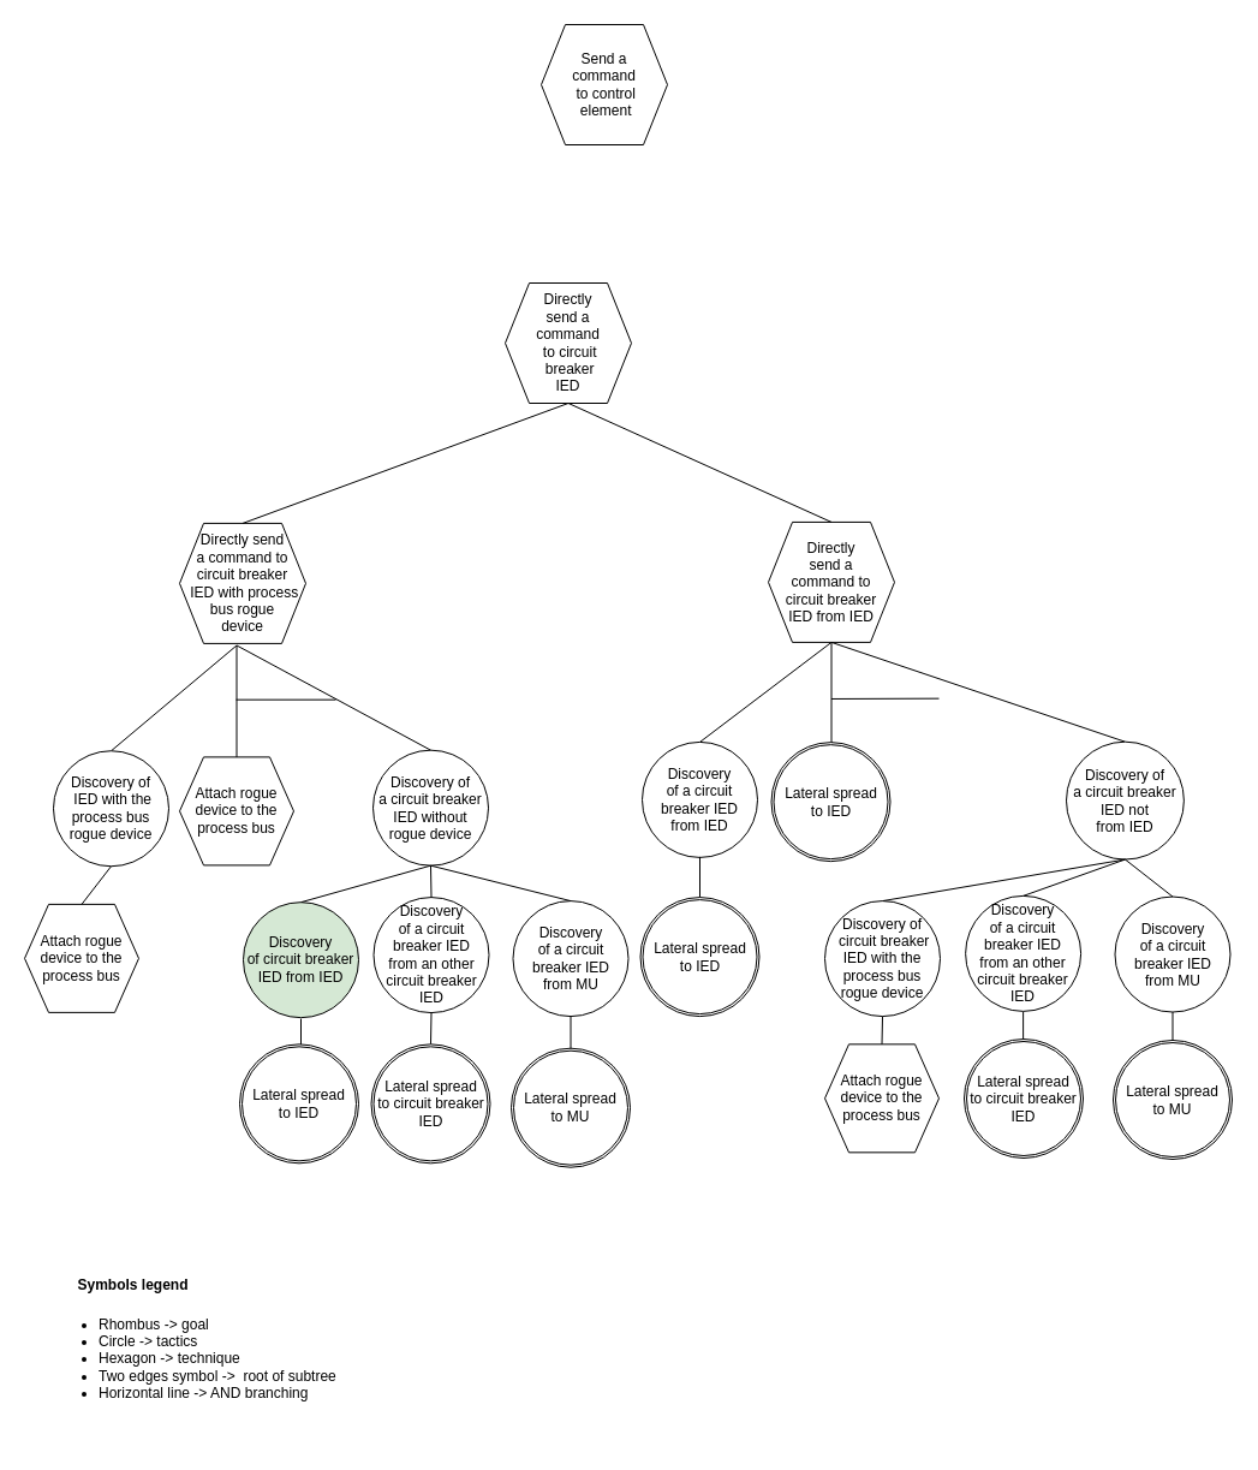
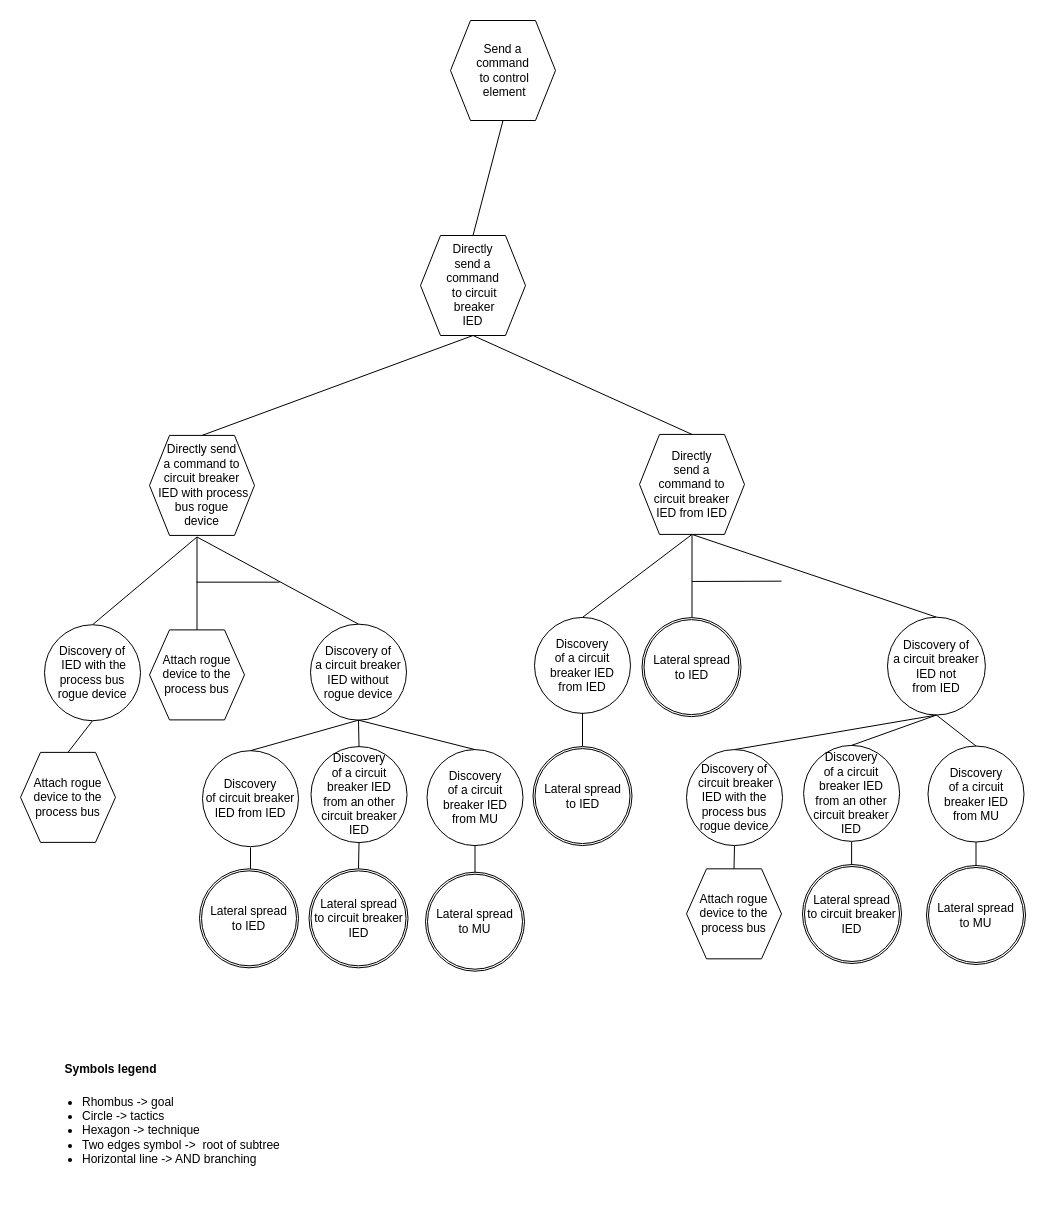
  <mxCell id="0" />
  <mxCell id="1" parent="0" />
+ <mxCell id="2" value="" style="endArrow=none;html=1;rounded=0;exitX=0.5;exitY=0;exitDx=0;exitDy=0;entryX=0.5;entryY=1;entryDx=0;entryDy=0;" parent="1" source="4" target="3" edge="1"><mxGeometry width="50" height="50" relative="1" as="geometry"><mxPoint x="-1207.25" y="202.5" as="sourcePoint" /><mxPoint x="-712" y="145" as="targetPoint" /><Array as="points" /></mxGeometry></mxCell>
  <mxCell id="3" value="&lt;span style=&quot;font-family: &amp;#34;helvetica&amp;#34;&quot;&gt;Send a&lt;/span&gt;&lt;br style=&quot;font-family: &amp;#34;helvetica&amp;#34;&quot;&gt;&lt;span style=&quot;font-family: &amp;#34;helvetica&amp;#34;&quot;&gt;command&lt;/span&gt;&lt;br style=&quot;font-family: &amp;#34;helvetica&amp;#34;&quot;&gt;&lt;span style=&quot;font-family: &amp;#34;helvetica&amp;#34;&quot;&gt;&amp;nbsp;to control&lt;/span&gt;&lt;br style=&quot;font-family: &amp;#34;helvetica&amp;#34;&quot;&gt;&lt;span style=&quot;font-family: &amp;#34;helvetica&amp;#34;&quot;&gt;&amp;nbsp;element&lt;/span&gt;" style="shape=hexagon;perimeter=hexagonPerimeter2;whiteSpace=wrap;html=1;fixedSize=1;" parent="1" vertex="1"><mxGeometry x="450" y="20" width="105" height="100" as="geometry" /></mxCell>
  <mxCell id="4" value="Directly&lt;br&gt;send a&lt;br&gt;command&lt;br&gt;&amp;nbsp;to circuit &lt;br&gt;&amp;nbsp;breaker&lt;br&gt;IED" style="shape=hexagon;perimeter=hexagonPerimeter2;whiteSpace=wrap;html=1;fixedSize=1;" parent="1" vertex="1"><mxGeometry x="420" y="235" width="105" height="100" as="geometry" /></mxCell>
  <mxCell id="5" value="&lt;font style=&quot;font-size: 12px&quot;&gt;Symbols legend&lt;/font&gt;" style="text;strokeColor=none;fillColor=none;html=1;fontSize=24;fontStyle=1;verticalAlign=middle;align=center;" parent="1" vertex="1"><mxGeometry x="60" y="1045" width="100" height="40" as="geometry" /></mxCell>
  <mxCell id="6" value="&lt;ul&gt;&lt;li&gt;&lt;span&gt;Rhombus -&amp;gt; goal&lt;/span&gt;&lt;/li&gt;&lt;li&gt;&lt;span&gt;Circle -&amp;gt; tactics&lt;/span&gt;&lt;br&gt;&lt;/li&gt;&lt;li&gt;Hexagon -&amp;gt; technique&lt;/li&gt;&lt;li&gt;Two edges symbol -&amp;gt;&amp;nbsp; root of subtree&amp;nbsp;&lt;/li&gt;&lt;li&gt;Horizontal line -&amp;gt; AND branching&lt;/li&gt;&lt;/ul&gt;" style="text;strokeColor=none;fillColor=none;html=1;whiteSpace=wrap;verticalAlign=middle;overflow=hidden;fontSize=12;" parent="1" vertex="1"><mxGeometry x="40" y="1059.34" width="256" height="141.66" as="geometry" /></mxCell>
  <mxCell id="7" value="" style="endArrow=none;html=1;rounded=0;entryX=0.5;entryY=0;entryDx=0;entryDy=0;exitX=0.5;exitY=1;exitDx=0;exitDy=0;" parent="1" source="9" target="8" edge="1"><mxGeometry width="50" height="50" relative="1" as="geometry"><mxPoint x="506" y="540" as="sourcePoint" /><mxPoint x="249.25" y="506.5" as="targetPoint" /><Array as="points" /></mxGeometry></mxCell>
  <mxCell id="8" value="Discovery&lt;br&gt;of a circuit breaker IED &lt;br&gt;from IED" style="ellipse;whiteSpace=wrap;html=1;aspect=fixed;" parent="1" vertex="1"><mxGeometry x="534" y="616.91" width="96" height="96" as="geometry" /></mxCell>
  <mxCell id="9" value="Directly&lt;br&gt;send a&lt;br&gt;command to&lt;br&gt;circuit breaker&lt;br&gt;IED from IED" style="shape=hexagon;perimeter=hexagonPerimeter2;whiteSpace=wrap;html=1;fixedSize=1;" parent="1" vertex="1"><mxGeometry x="639" y="433.91" width="105" height="100" as="geometry" /></mxCell>
  <mxCell id="10" value="" style="endArrow=none;html=1;rounded=0;entryX=0.5;entryY=0;entryDx=0;entryDy=0;exitX=0.5;exitY=1;exitDx=0;exitDy=0;fontStyle=1" parent="1" source="4" target="9" edge="1"><mxGeometry width="50" height="50" relative="1" as="geometry"><mxPoint x="697" y="342.25" as="sourcePoint" /><mxPoint x="582.5" y="372.25" as="targetPoint" /></mxGeometry></mxCell>
  <mxCell id="11" value="" style="endArrow=none;html=1;rounded=0;entryX=0.5;entryY=0;entryDx=0;entryDy=0;exitX=0.5;exitY=1;exitDx=0;exitDy=0;" parent="1" source="9" edge="1"><mxGeometry width="50" height="50" relative="1" as="geometry"><mxPoint x="206" y="554.59" as="sourcePoint" /><mxPoint x="691.5" y="627.82" as="targetPoint" /></mxGeometry></mxCell>
  <mxCell id="12" value="" style="endArrow=none;html=1;rounded=0;exitX=0.5;exitY=1;exitDx=0;exitDy=0;entryX=0.5;entryY=0;entryDx=0;entryDy=0;" parent="1" source="9" target="17" edge="1"><mxGeometry width="50" height="50" relative="1" as="geometry"><mxPoint x="206" y="554.59" as="sourcePoint" /><mxPoint x="803.5" y="616.05" as="targetPoint" /></mxGeometry></mxCell>
  <mxCell id="13" value="Attach rogue device to the process bus" style="shape=hexagon;perimeter=hexagonPerimeter2;whiteSpace=wrap;html=1;fixedSize=1;" parent="1" vertex="1"><mxGeometry x="686" y="868.34" width="95" height="90" as="geometry" /></mxCell>
  <mxCell id="14" value="Discovery of&lt;br&gt;&amp;nbsp;circuit breaker &lt;br&gt;IED with the process bus rogue device" style="ellipse;whiteSpace=wrap;html=1;aspect=fixed;" parent="1" vertex="1"><mxGeometry x="686" y="749.08" width="96" height="96" as="geometry" /></mxCell>
  <mxCell id="15" value="" style="endArrow=none;html=1;rounded=0;entryX=0.5;entryY=0;entryDx=0;entryDy=0;exitX=0.5;exitY=1;exitDx=0;exitDy=0;" parent="1" source="14" target="13" edge="1"><mxGeometry width="50" height="50" relative="1" as="geometry"><mxPoint x="698.13" y="788.15" as="sourcePoint" /><mxPoint x="735.63" y="817.15" as="targetPoint" /></mxGeometry></mxCell>
  <mxCell id="16" value="" style="endArrow=none;html=1;rounded=0;" parent="1" edge="1"><mxGeometry width="50" height="50" relative="1" as="geometry"><mxPoint x="691.5" y="580.97" as="sourcePoint" /><mxPoint x="781" y="580.66" as="targetPoint" /></mxGeometry></mxCell>
  <mxCell id="17" value="Discovery of&lt;br&gt;a circuit breaker IED not &lt;br&gt;from IED" style="ellipse;whiteSpace=wrap;html=1;aspect=fixed;" parent="1" vertex="1"><mxGeometry x="887" y="616.67" width="97.88" height="97.88" as="geometry" /></mxCell>
  <mxCell id="18" value="" style="endArrow=none;html=1;rounded=0;exitX=0.5;exitY=0;exitDx=0;exitDy=0;entryX=0.5;entryY=1;entryDx=0;entryDy=0;" parent="1" source="14" target="17" edge="1"><mxGeometry width="50" height="50" relative="1" as="geometry"><mxPoint x="638" y="786.19" as="sourcePoint" /><mxPoint x="757.06" y="747.07" as="targetPoint" /><Array as="points" /></mxGeometry></mxCell>
  <mxCell id="19" value="" style="endArrow=none;html=1;rounded=0;exitX=0.5;exitY=1;exitDx=0;exitDy=0;entryX=0.5;entryY=0;entryDx=0;entryDy=0;" parent="1" source="20" edge="1"><mxGeometry width="50" height="50" relative="1" as="geometry"><mxPoint x="751.12" y="582.88" as="sourcePoint" /><mxPoint x="851.12" y="864" as="targetPoint" /></mxGeometry></mxCell>
  <mxCell id="20" value="Discovery&lt;br&gt;of a circuit breaker IED &lt;br&gt;from an other circuit breaker IED" style="ellipse;whiteSpace=wrap;html=1;aspect=fixed;" parent="1" vertex="1"><mxGeometry x="803.12" y="744.88" width="96" height="96" as="geometry" /></mxCell>
  <mxCell id="21" value="" style="endArrow=none;html=1;rounded=0;startArrow=none;entryX=0.5;entryY=0;entryDx=0;entryDy=0;exitX=0.5;exitY=1;exitDx=0;exitDy=0;" parent="1" source="17" target="20" edge="1"><mxGeometry width="50" height="50" relative="1" as="geometry"><mxPoint x="851" y="740.32" as="sourcePoint" /><mxPoint x="754" y="777.74" as="targetPoint" /><Array as="points" /></mxGeometry></mxCell>
  <mxCell id="22" value="" style="endArrow=none;html=1;rounded=0;exitX=0.5;exitY=1;exitDx=0;exitDy=0;entryX=0.5;entryY=0;entryDx=0;entryDy=0;" parent="1" source="23" target="57" edge="1"><mxGeometry width="50" height="50" relative="1" as="geometry"><mxPoint x="1082.5" y="866.64" as="sourcePoint" /><mxPoint x="975.5" y="870.65" as="targetPoint" /></mxGeometry></mxCell>
  <mxCell id="23" value="Discovery&lt;br&gt;of a circuit breaker IED &lt;br&gt;from MU" style="ellipse;whiteSpace=wrap;html=1;aspect=fixed;" parent="1" vertex="1"><mxGeometry x="927.5" y="745.53" width="96" height="96" as="geometry" /></mxCell>
  <mxCell id="24" value="" style="endArrow=none;html=1;rounded=0;startArrow=none;entryX=0.5;entryY=0;entryDx=0;entryDy=0;exitX=0.5;exitY=1;exitDx=0;exitDy=0;" parent="1" source="17" target="23" edge="1"><mxGeometry width="50" height="50" relative="1" as="geometry"><mxPoint x="811" y="697.4" as="sourcePoint" /><mxPoint x="876" y="775.88" as="targetPoint" /><Array as="points" /></mxGeometry></mxCell>
  <mxCell id="25" value="Directly send &lt;br&gt;a command to &lt;br&gt;circuit breaker &lt;br&gt;&amp;nbsp;IED with process &lt;br&gt;bus rogue &lt;br&gt;device" style="shape=hexagon;perimeter=hexagonPerimeter2;whiteSpace=wrap;html=1;fixedSize=1;" parent="1" vertex="1"><mxGeometry x="149" y="434.91" width="105" height="100" as="geometry" /></mxCell>
  <mxCell id="26" value="" style="endArrow=none;html=1;rounded=0;entryX=0.5;entryY=0;entryDx=0;entryDy=0;exitX=0.5;exitY=1;exitDx=0;exitDy=0;fontStyle=1" parent="1" source="4" target="25" edge="1"><mxGeometry width="50" height="50" relative="1" as="geometry"><mxPoint x="957" y="333.63" as="sourcePoint" /><mxPoint x="598" y="368.04" as="targetPoint" /></mxGeometry></mxCell>
  <mxCell id="27" value="" style="endArrow=none;html=1;rounded=0;fontStyle=1;entryX=0.5;entryY=0;entryDx=0;entryDy=0;exitX=0.5;exitY=1;exitDx=0;exitDy=0;" parent="1" target="29" edge="1"><mxGeometry width="50" height="50" relative="1" as="geometry"><mxPoint x="196.5" y="536.49" as="sourcePoint" /><mxPoint x="305" y="442.49" as="targetPoint" /></mxGeometry></mxCell>
  <mxCell id="28" value="Attach rogue device to the process bus" style="shape=hexagon;perimeter=hexagonPerimeter2;whiteSpace=wrap;html=1;fixedSize=1;" parent="1" vertex="1"><mxGeometry x="20" y="751.88" width="95" height="90" as="geometry" /></mxCell>
  <mxCell id="29" value="Discovery of&lt;br&gt;&amp;nbsp;IED with the process bus rogue device" style="ellipse;whiteSpace=wrap;html=1;aspect=fixed;" parent="1" vertex="1"><mxGeometry x="44" y="624.24" width="96" height="96" as="geometry" /></mxCell>
  <mxCell id="30" value="" style="endArrow=none;html=1;rounded=0;entryX=0.5;entryY=0;entryDx=0;entryDy=0;exitX=0.5;exitY=1;exitDx=0;exitDy=0;" parent="1" source="29" target="28" edge="1"><mxGeometry width="50" height="50" relative="1" as="geometry"><mxPoint x="138" y="800.35" as="sourcePoint" /><mxPoint x="138" y="813.35" as="targetPoint" /></mxGeometry></mxCell>
  <mxCell id="31" value="Discovery of&lt;br&gt;a circuit breaker IED without rogue device" style="ellipse;whiteSpace=wrap;html=1;aspect=fixed;" parent="1" vertex="1"><mxGeometry x="310" y="623.66" width="96" height="96" as="geometry" /></mxCell>
  <mxCell id="32" value="" style="endArrow=none;html=1;rounded=0;exitX=0.5;exitY=1;exitDx=0;exitDy=0;entryX=0.5;entryY=0;entryDx=0;entryDy=0;" parent="1" target="31" edge="1"><mxGeometry width="50" height="50" relative="1" as="geometry"><mxPoint x="196.5" y="536.49" as="sourcePoint" /><mxPoint x="381" y="592.49" as="targetPoint" /></mxGeometry></mxCell>
  <mxCell id="33" value="Attach rogue device to the process bus" style="shape=hexagon;perimeter=hexagonPerimeter2;whiteSpace=wrap;html=1;fixedSize=1;" parent="1" vertex="1"><mxGeometry x="149" y="629.4" width="95" height="90" as="geometry" /></mxCell>
  <mxCell id="34" value="" style="endArrow=none;html=1;rounded=0;entryX=0.5;entryY=0;entryDx=0;entryDy=0;exitX=0.5;exitY=1;exitDx=0;exitDy=0;" parent="1" target="33" edge="1"><mxGeometry width="50" height="50" relative="1" as="geometry"><mxPoint x="196.5" y="536.49" as="sourcePoint" /><mxPoint x="217" y="637.48" as="targetPoint" /></mxGeometry></mxCell>
  <mxCell id="35" value="" style="endArrow=none;html=1;rounded=0;" parent="1" edge="1"><mxGeometry width="50" height="50" relative="1" as="geometry"><mxPoint x="196" y="581.66" as="sourcePoint" /><mxPoint x="279" y="581.66" as="targetPoint" /></mxGeometry></mxCell>
  <mxCell id="36" value="" style="endArrow=none;html=1;rounded=0;entryX=0.5;entryY=0;entryDx=0;entryDy=0;startArrow=none;" parent="1" edge="1"><mxGeometry width="50" height="50" relative="1" as="geometry"><mxPoint x="250" y="847.05" as="sourcePoint" /><mxPoint x="250" y="874.55" as="targetPoint" /><Array as="points" /></mxGeometry></mxCell>
- <mxCell id="37" value="Discovery&lt;br&gt;of circuit breaker IED from IED" style="ellipse;whiteSpace=wrap;html=1;aspect=fixed;fillColor=#d5e8d4;" parent="1" vertex="1"><mxGeometry x="202" y="750.17" width="96" height="96" as="geometry" /></mxCell>
+ <mxCell id="37" value="Discovery&lt;br&gt;of circuit breaker IED from IED" style="ellipse;whiteSpace=wrap;html=1;aspect=fixed;" parent="1" vertex="1"><mxGeometry x="202" y="750.17" width="96" height="96" as="geometry" /></mxCell>
  <mxCell id="38" value="" style="endArrow=none;html=1;rounded=0;exitX=0.5;exitY=1;exitDx=0;exitDy=0;startArrow=none;entryX=0.5;entryY=0;entryDx=0;entryDy=0;" parent="1" source="31" target="37" edge="1"><mxGeometry width="50" height="50" relative="1" as="geometry"><mxPoint x="369" y="719.88" as="sourcePoint" /><mxPoint x="371" y="738.45" as="targetPoint" /><Array as="points" /></mxGeometry></mxCell>
  <mxCell id="39" value="" style="endArrow=none;html=1;rounded=0;exitX=0.5;exitY=1;exitDx=0;exitDy=0;" parent="1" source="40" target="47" edge="1"><mxGeometry width="50" height="50" relative="1" as="geometry"><mxPoint x="258.5" y="584.08" as="sourcePoint" /><mxPoint x="358.5" y="876.6" as="targetPoint" /></mxGeometry></mxCell>
  <mxCell id="40" value="Discovery&lt;br&gt;of a circuit breaker IED &lt;br&gt;from an other circuit breaker IED" style="ellipse;whiteSpace=wrap;html=1;aspect=fixed;" parent="1" vertex="1"><mxGeometry x="310.5" y="746.08" width="96" height="96" as="geometry" /></mxCell>
  <mxCell id="41" value="" style="endArrow=none;html=1;rounded=0;exitX=0.5;exitY=1;exitDx=0;exitDy=0;startArrow=none;entryX=0.5;entryY=0;entryDx=0;entryDy=0;" parent="1" target="40" edge="1"><mxGeometry width="50" height="50" relative="1" as="geometry"><mxPoint x="358" y="719.66" as="sourcePoint" /><mxPoint x="301" y="800" as="targetPoint" /><Array as="points" /></mxGeometry></mxCell>
  <mxCell id="42" value="" style="endArrow=none;html=1;rounded=0;exitX=0.5;exitY=1;exitDx=0;exitDy=0;entryX=0.5;entryY=0;entryDx=0;entryDy=0;" parent="1" source="43" target="50" edge="1"><mxGeometry width="50" height="50" relative="1" as="geometry"><mxPoint x="374.5" y="587.08" as="sourcePoint" /><mxPoint x="449" y="867.71" as="targetPoint" /></mxGeometry></mxCell>
  <mxCell id="43" value="Discovery&lt;br&gt;of a circuit breaker IED &lt;br&gt;from MU" style="ellipse;whiteSpace=wrap;html=1;aspect=fixed;" parent="1" vertex="1"><mxGeometry x="426.5" y="749.08" width="96" height="96" as="geometry" /></mxCell>
  <mxCell id="44" value="" style="endArrow=none;html=1;rounded=0;startArrow=none;entryX=0.5;entryY=0;entryDx=0;entryDy=0;exitX=0.5;exitY=1;exitDx=0;exitDy=0;" parent="1" source="31" target="43" edge="1"><mxGeometry width="50" height="50" relative="1" as="geometry"><mxPoint x="430" y="1035.17" as="sourcePoint" /><mxPoint x="434" y="798.36" as="targetPoint" /><Array as="points" /></mxGeometry></mxCell>
  <mxCell id="45" value="" style="ellipse;whiteSpace=wrap;html=1;aspect=fixed;" parent="1" vertex="1"><mxGeometry x="199" y="868.34" width="99" height="99" as="geometry" /></mxCell>
  <mxCell id="46" value="Lateral spread&lt;br&gt;to IED" style="ellipse;whiteSpace=wrap;html=1;aspect=fixed;" parent="1" vertex="1"><mxGeometry x="201" y="870.34" width="95" height="95" as="geometry" /></mxCell>
  <mxCell id="47" value="" style="ellipse;whiteSpace=wrap;html=1;aspect=fixed;" parent="1" vertex="1"><mxGeometry x="308.5" y="868.34" width="99" height="99" as="geometry" /></mxCell>
  <mxCell id="48" value="Lateral spread&lt;br&gt;to circuit breaker IED" style="ellipse;whiteSpace=wrap;html=1;aspect=fixed;" parent="1" vertex="1"><mxGeometry x="310.5" y="870.34" width="95" height="95" as="geometry" /></mxCell>
  <mxCell id="49" value="" style="ellipse;whiteSpace=wrap;html=1;aspect=fixed;" parent="1" vertex="1"><mxGeometry x="425" y="871.7" width="99" height="99" as="geometry" /></mxCell>
  <mxCell id="50" value="Lateral spread&lt;br&gt;to MU" style="ellipse;whiteSpace=wrap;html=1;aspect=fixed;" parent="1" vertex="1"><mxGeometry x="427" y="873.7" width="95" height="95" as="geometry" /></mxCell>
  <mxCell id="51" value="" style="endArrow=none;html=1;rounded=0;startArrow=none;" parent="1" target="53" edge="1"><mxGeometry width="50" height="50" relative="1" as="geometry"><mxPoint x="582" y="712.34" as="sourcePoint" /><mxPoint x="582" y="739.84" as="targetPoint" /><Array as="points" /></mxGeometry></mxCell>
  <mxCell id="52" value="" style="ellipse;whiteSpace=wrap;html=1;aspect=fixed;" parent="1" vertex="1"><mxGeometry x="532.5" y="746.08" width="99" height="99" as="geometry" /></mxCell>
  <mxCell id="53" value="Lateral spread&lt;br&gt;to IED" style="ellipse;whiteSpace=wrap;html=1;aspect=fixed;" parent="1" vertex="1"><mxGeometry x="534.5" y="748.08" width="95" height="95" as="geometry" /></mxCell>
  <mxCell id="54" value="" style="ellipse;whiteSpace=wrap;html=1;aspect=fixed;" parent="1" vertex="1"><mxGeometry x="802" y="864" width="99" height="99" as="geometry" /></mxCell>
  <mxCell id="55" value="Lateral spread&lt;br&gt;to circuit breaker IED" style="ellipse;whiteSpace=wrap;html=1;aspect=fixed;" parent="1" vertex="1"><mxGeometry x="804" y="866" width="95" height="95" as="geometry" /></mxCell>
  <mxCell id="56" value="" style="ellipse;whiteSpace=wrap;html=1;aspect=fixed;" parent="1" vertex="1"><mxGeometry x="926" y="865" width="99" height="99" as="geometry" /></mxCell>
  <mxCell id="57" value="Lateral spread&lt;br&gt;to MU" style="ellipse;whiteSpace=wrap;html=1;aspect=fixed;" parent="1" vertex="1"><mxGeometry x="928" y="867" width="95" height="95" as="geometry" /></mxCell>
  <mxCell id="58" value="" style="ellipse;whiteSpace=wrap;html=1;aspect=fixed;" parent="1" vertex="1"><mxGeometry x="641.5" y="617.14" width="99" height="99" as="geometry" /></mxCell>
  <mxCell id="59" value="Lateral spread&lt;br&gt;to IED" style="ellipse;whiteSpace=wrap;html=1;aspect=fixed;" parent="1" vertex="1"><mxGeometry x="643.5" y="619.14" width="95" height="95" as="geometry" /></mxCell>
